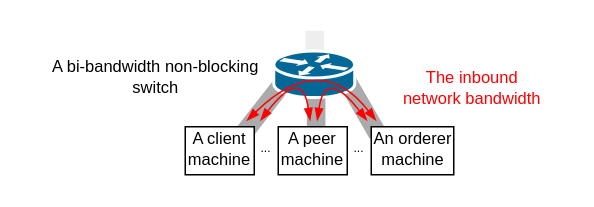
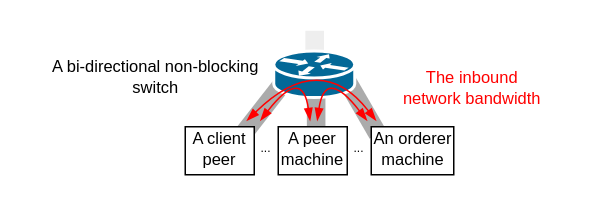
  <mxCell id="0" />
  <mxCell id="1" parent="0" />
  <mxCell id="2" value="" style="rounded=0;whiteSpace=wrap;html=1;shadow=0;fontSize=10;strokeColor=none;fillColor=#ABABAB;imageWidth=21;imageHeight=21;absoluteArcSize=1;rotation=38;" parent="1" vertex="1"><mxGeometry x="168.28" y="49.38" width="12.39" height="45.93" as="geometry" /></mxCell>
  <mxCell id="3" value="" style="rounded=0;whiteSpace=wrap;html=1;shadow=0;fontSize=10;strokeColor=none;fillColor=#ABABAB;imageWidth=21;imageHeight=21;absoluteArcSize=1;rotation=0;" parent="1" vertex="1"><mxGeometry x="204.07" y="53.58" width="12.39" height="35.49" as="geometry" /></mxCell>
  <mxCell id="4" value="" style="rounded=0;whiteSpace=wrap;html=1;shadow=0;labelBackgroundColor=none;fontSize=10;" parent="1" vertex="1"><mxGeometry x="123" y="84" width="46" height="32" as="geometry" /></mxCell>
  <mxCell id="5" value="" style="rounded=0;whiteSpace=wrap;html=1;shadow=0;fontSize=10;strokeColor=none;fillColor=#ABABAB;imageWidth=21;imageHeight=21;absoluteArcSize=1;rotation=-30;" parent="1" vertex="1"><mxGeometry x="235.28" y="52.07" width="12.39" height="39.42" as="geometry" /></mxCell>
  <mxCell id="6" value="" style="rounded=0;whiteSpace=wrap;html=1;shadow=0;labelBackgroundColor=none;fontSize=10;fontColor=#000000;strokeColor=#000000;fillColor=#FFFFFF;" parent="1" vertex="1"><mxGeometry x="247" y="84" width="55" height="32" as="geometry" /></mxCell>
  <mxCell id="7" value="" style="rounded=0;whiteSpace=wrap;html=1;shadow=0;labelBackgroundColor=none;fontSize=10;fontColor=#000000;strokeColor=#000000;fillColor=#FFFFFF;" parent="1" vertex="1"><mxGeometry x="185" y="84" width="46" height="32" as="geometry" /></mxCell>
  <mxCell id="8" value="" style="rounded=0;whiteSpace=wrap;html=1;shadow=0;fontSize=10;strokeColor=none;fillColor=#eeeeee;imageWidth=21;imageHeight=21;absoluteArcSize=1;rotation=0;" parent="1" vertex="1"><mxGeometry x="203.07" y="20" width="12.39" height="17.07" as="geometry" /></mxCell>
  <mxCell id="9" value="" style="shape=mxgraph.cisco.routers.router;html=1;pointerEvents=1;dashed=0;fillColor=#036897;strokeColor=#ffffff;strokeWidth=2;verticalLabelPosition=bottom;verticalAlign=top;align=center;outlineConnect=0;" parent="1" vertex="1"><mxGeometry x="182" y="33.5" width="54" height="31" as="geometry" /></mxCell>
  <mxCell id="10" value="" style="endArrow=blockThin;startArrow=blockThin;html=1;fontSize=1;curved=1;strokeWidth=1;endFill=1;startFill=1;entryX=0.462;entryY=-0.049;entryDx=0;entryDy=0;strokeColor=#FF0000;entryPerimeter=0;" parent="1" edge="1"><mxGeometry width="50" height="50" relative="1" as="geometry"><mxPoint x="173" y="80" as="sourcePoint" /><mxPoint x="206.252" y="80" as="targetPoint" /><Array as="points"><mxPoint x="201" y="44" /></Array></mxGeometry></mxCell>
  <mxCell id="11" value="" style="endArrow=blockThin;startArrow=blockThin;html=1;fontSize=1;curved=1;strokeWidth=1;endFill=1;startFill=1;entryX=0.462;entryY=-0.049;entryDx=0;entryDy=0;strokeColor=#FF0000;entryPerimeter=0;" parent="1" edge="1"><mxGeometry width="50" height="50" relative="1" as="geometry"><mxPoint x="244.252" y="80" as="sourcePoint" /><mxPoint x="211" y="80" as="targetPoint" /><Array as="points"><mxPoint x="216.252" y="44" /></Array></mxGeometry></mxCell>
  <mxCell id="12" value="&lt;font style=&quot;font-size: 11px;&quot;&gt;The inbound&lt;br&gt;network bandwidth&lt;/font&gt;" style="text;html=1;strokeColor=none;fillColor=none;align=center;verticalAlign=middle;whiteSpace=wrap;rounded=0;fontSize=8;fontColor=#FF0000;" parent="1" vertex="1"><mxGeometry x="255" y="43" width="119" height="30" as="geometry" /></mxCell>
  <mxCell id="13" value="" style="endArrow=blockThin;startArrow=blockThin;html=1;fontSize=1;curved=1;strokeWidth=1;endFill=1;startFill=1;entryX=0.462;entryY=-0.049;entryDx=0;entryDy=0;strokeColor=#FF0000;entryPerimeter=0;" parent="1" edge="1"><mxGeometry width="50" height="50" relative="1" as="geometry"><mxPoint x="164" y="80" as="sourcePoint" /><mxPoint x="250.252" y="80" as="targetPoint" /><Array as="points"><mxPoint x="213" y="32" /></Array></mxGeometry></mxCell>
- <mxCell id="14" value="&lt;font style=&quot;font-size: 11px;&quot;&gt;A client&lt;br&gt;machine&lt;br&gt;&lt;/font&gt;" style="text;html=1;strokeColor=none;fillColor=none;align=center;verticalAlign=middle;whiteSpace=wrap;rounded=0;fontSize=10;" parent="1" vertex="1"><mxGeometry x="119" y="87" width="54" height="24" as="geometry" /></mxCell>
+ <mxCell id="14" value="&lt;font style=&quot;font-size: 11px;&quot;&gt;A client&lt;br&gt;peer&lt;br&gt;&lt;/font&gt;" style="text;html=1;strokeColor=none;fillColor=none;align=center;verticalAlign=middle;whiteSpace=wrap;rounded=0;fontSize=10;" parent="1" vertex="1"><mxGeometry x="119" y="87" width="54" height="24" as="geometry" /></mxCell>
  <mxCell id="15" value="&lt;font style=&quot;font-size: 11px;&quot;&gt;A peer&lt;br&gt;machine&lt;br&gt;&lt;/font&gt;" style="text;html=1;strokeColor=none;fillColor=none;align=center;verticalAlign=middle;whiteSpace=wrap;rounded=0;fontSize=10;" parent="1" vertex="1"><mxGeometry x="181" y="87" width="54" height="24" as="geometry" /></mxCell>
  <mxCell id="16" value="&lt;font style=&quot;font-size: 11px;&quot;&gt;An orderer&lt;br&gt;machine&lt;br&gt;&lt;/font&gt;" style="text;html=1;strokeColor=none;fillColor=none;align=center;verticalAlign=middle;whiteSpace=wrap;rounded=0;fontSize=10;" parent="1" vertex="1"><mxGeometry x="248" y="87" width="54" height="24" as="geometry" /></mxCell>
- <mxCell id="17" value="&lt;font style=&quot;font-size: 11px;&quot; color=&quot;#000000&quot;&gt;A bi-bandwidth non-blocking &lt;br&gt;switch&lt;/font&gt;" style="text;html=1;strokeColor=none;fillColor=none;align=center;verticalAlign=middle;whiteSpace=wrap;rounded=0;fontSize=8;fontColor=#FF0000;" parent="1" vertex="1"><mxGeometry x="20" y="36" width="167" height="30" as="geometry" /></mxCell>
+ <mxCell id="17" value="&lt;font style=&quot;font-size: 11px;&quot; color=&quot;#000000&quot;&gt;A bi-directional non-blocking &lt;br&gt;switch&lt;/font&gt;" style="text;html=1;strokeColor=none;fillColor=none;align=center;verticalAlign=middle;whiteSpace=wrap;rounded=0;fontSize=8;fontColor=#FF0000;" parent="1" vertex="1"><mxGeometry x="20" y="36" width="167" height="30" as="geometry" /></mxCell>
  <mxCell id="18" value="..." style="text;html=1;strokeColor=none;fillColor=none;align=center;verticalAlign=middle;whiteSpace=wrap;rounded=0;fontSize=8;fontColor=#000000;" parent="1" vertex="1"><mxGeometry x="147" y="83" width="60" height="30" as="geometry" /></mxCell>
  <mxCell id="19" value="..." style="text;html=1;strokeColor=none;fillColor=none;align=center;verticalAlign=middle;whiteSpace=wrap;rounded=0;fontSize=8;fontColor=#000000;" parent="1" vertex="1"><mxGeometry x="209" y="83" width="60" height="30" as="geometry" /></mxCell>
